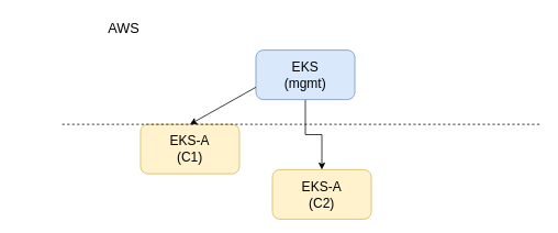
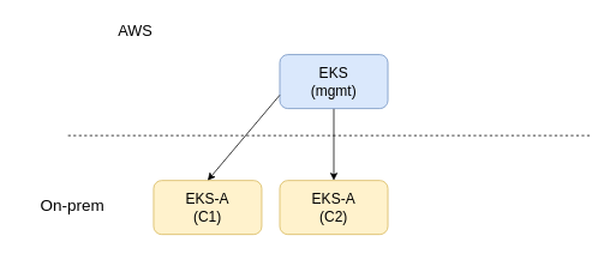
  <mxCell id="0" />
  <mxCell id="1" parent="0" />
  <mxCell id="2" style="edgeStyle=orthogonalEdgeStyle;rounded=0;orthogonalLoop=1;jettySize=auto;html=1;exitX=0.5;exitY=1;exitDx=0;exitDy=0;" edge="1" parent="1" source="3" target="5"><mxGeometry relative="1" as="geometry" /></mxCell>
  <mxCell id="3" value="EKS&lt;br style=&quot;font-size: 16px;&quot;&gt;(mgmt)" style="rounded=1;whiteSpace=wrap;html=1;fillColor=#dae8fc;strokeColor=#6c8ebf;fontSize=16;" vertex="1" parent="1"><mxGeometry x="310" y="60" width="120" height="60" as="geometry" /></mxCell>
- <mxCell id="4" value="EKS-A&lt;br style=&quot;font-size: 16px;&quot;&gt;(C1)" style="rounded=1;whiteSpace=wrap;html=1;fillColor=#fff2cc;strokeColor=#d6b656;fontSize=16;" vertex="1" parent="1"><mxGeometry x="170" y="150" width="120" height="60" as="geometry" /></mxCell>
- <mxCell id="5" value="EKS-A&lt;br style=&quot;font-size: 16px;&quot;&gt;(C2)" style="rounded=1;whiteSpace=wrap;html=1;fillColor=#fff2cc;strokeColor=#d6b656;fontSize=16;" vertex="1" parent="1"><mxGeometry x="330" y="205" width="120" height="60" as="geometry" /></mxCell>
+ <mxCell id="4" value="EKS-A&lt;br style=&quot;font-size: 16px;&quot;&gt;(C1)" style="rounded=1;whiteSpace=wrap;html=1;fillColor=#fff2cc;strokeColor=#d6b656;fontSize=16;" vertex="1" parent="1"><mxGeometry x="170" y="200" width="120" height="60" as="geometry" /></mxCell>
+ <mxCell id="5" value="EKS-A&lt;br style=&quot;font-size: 16px;&quot;&gt;(C2)" style="rounded=1;whiteSpace=wrap;html=1;fillColor=#fff2cc;strokeColor=#d6b656;fontSize=16;" vertex="1" parent="1"><mxGeometry x="310" y="200" width="120" height="60" as="geometry" /></mxCell>
  <mxCell id="6" value="" style="endArrow=classic;html=1;rounded=0;exitX=0;exitY=0.75;exitDx=0;exitDy=0;entryX=0.5;entryY=0;entryDx=0;entryDy=0;" edge="1" parent="1" source="3" target="4"><mxGeometry width="50" height="50" relative="1" as="geometry"><mxPoint x="340" y="600" as="sourcePoint" /><mxPoint x="390" y="550" as="targetPoint" /></mxGeometry></mxCell>
  <mxCell id="7" value="" style="endArrow=none;dashed=1;html=1;rounded=0;" edge="1" parent="1"><mxGeometry width="50" height="50" relative="1" as="geometry"><mxPoint x="75" y="150" as="sourcePoint" /><mxPoint x="655" y="150" as="targetPoint" /></mxGeometry></mxCell>
  <mxCell id="8" value="AWS" style="text;html=1;align=center;verticalAlign=middle;whiteSpace=wrap;rounded=0;fontSize=17;" vertex="1" parent="1"><mxGeometry x="120" y="20" width="60" height="30" as="geometry" /></mxCell>
+ <mxCell id="9" value="On-prem" style="text;html=1;align=center;verticalAlign=middle;whiteSpace=wrap;rounded=0;fontSize=18;" vertex="1" parent="1"><mxGeometry x="20" y="215" width="120" height="25" as="geometry" /></mxCell>
